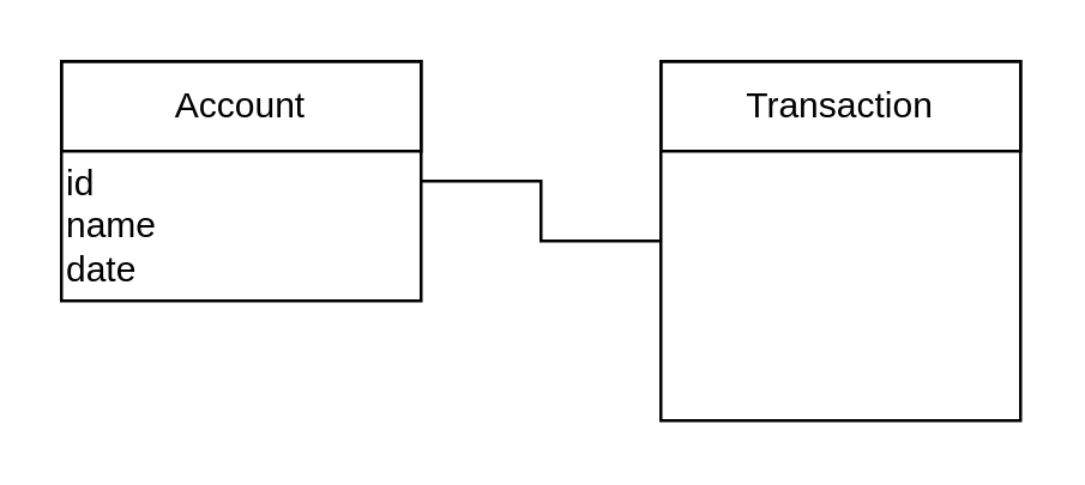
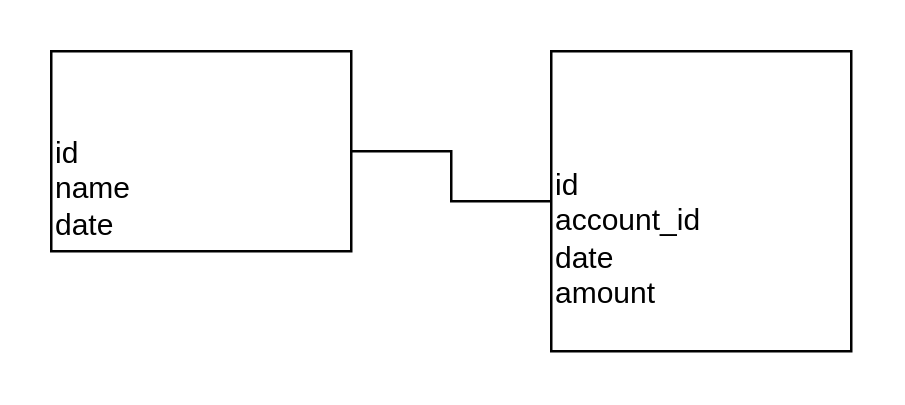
  <mxCell id="0" />
  <mxCell id="1" parent="0" />
  <mxCell id="2" style="edgeStyle=orthogonalEdgeStyle;rounded=0;orthogonalLoop=1;jettySize=auto;html=1;exitX=1;exitY=0.5;exitDx=0;exitDy=0;entryX=0;entryY=0.5;entryDx=0;entryDy=0;endArrow=none;endFill=0;" edge="1" parent="1" source="3" target="6"><mxGeometry relative="1" as="geometry" /></mxCell>
  <mxCell id="3" value="" style="rounded=0;whiteSpace=wrap;html=1;" vertex="1" parent="1"><mxGeometry x="20" y="20" width="120" height="80" as="geometry" /></mxCell>
  <mxCell id="4" value="&lt;div&gt;id&lt;/div&gt;&lt;div&gt;name&lt;/div&gt;&lt;div&gt;date&lt;br&gt;&lt;/div&gt;" style="text;html=1;strokeColor=none;fillColor=none;align=left;verticalAlign=middle;whiteSpace=wrap;rounded=0;" vertex="1" parent="1"><mxGeometry x="20" y="50" width="120" height="50" as="geometry" /></mxCell>
- <mxCell id="5" value="Account" style="text;html=1;strokeColor=default;fillColor=none;align=center;verticalAlign=middle;whiteSpace=wrap;rounded=0;" vertex="1" parent="1"><mxGeometry x="20" y="20" width="120" height="30" as="geometry" /></mxCell>
  <mxCell id="6" value="" style="rounded=0;whiteSpace=wrap;html=1;" vertex="1" parent="1"><mxGeometry x="220" y="20" width="120" height="120" as="geometry" /></mxCell>
- <mxCell id="8" value="Transaction" style="text;html=1;strokeColor=default;fillColor=none;align=center;verticalAlign=middle;whiteSpace=wrap;rounded=0;" vertex="1" parent="1"><mxGeometry x="220" y="20" width="120" height="30" as="geometry" /></mxCell>
+ <mxCell id="7" value="&lt;div&gt;id&lt;/div&gt;&lt;div&gt;account_id&lt;/div&gt;&lt;div&gt;date&lt;/div&gt;&lt;div&gt;amount&lt;/div&gt;" style="text;html=1;strokeColor=none;fillColor=none;align=left;verticalAlign=middle;whiteSpace=wrap;rounded=0;" vertex="1" parent="1"><mxGeometry x="220" y="50" width="120" height="90" as="geometry" /></mxCell>
